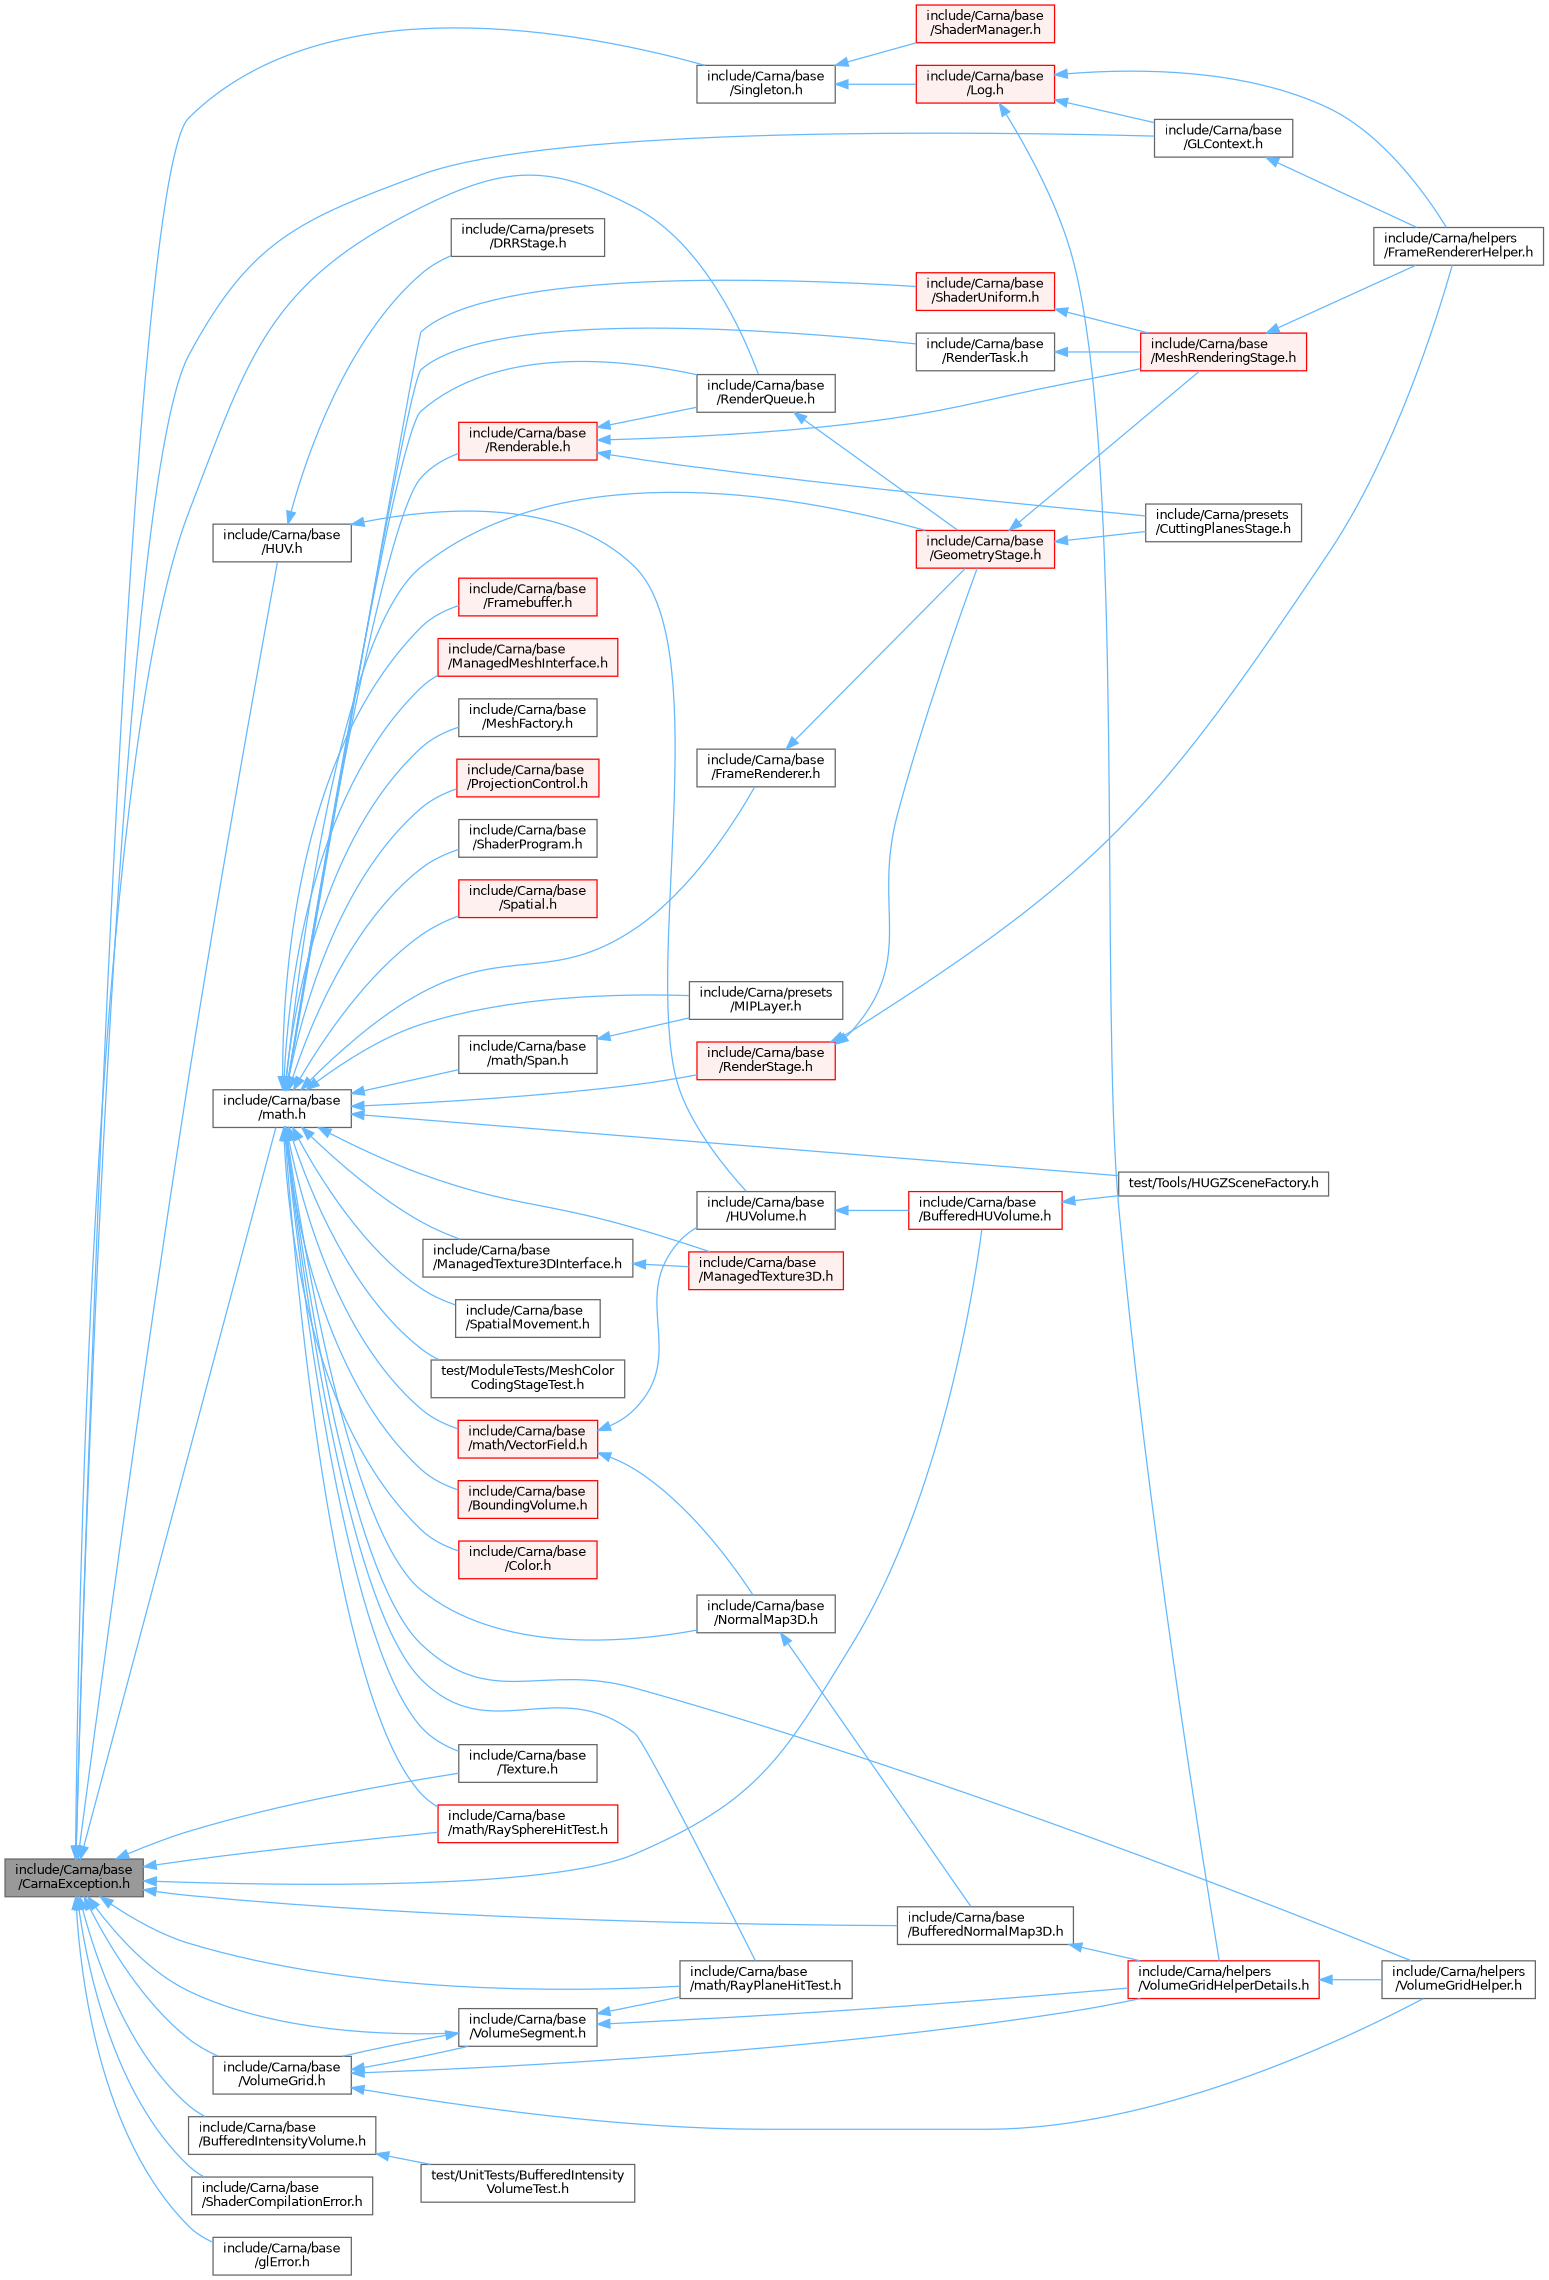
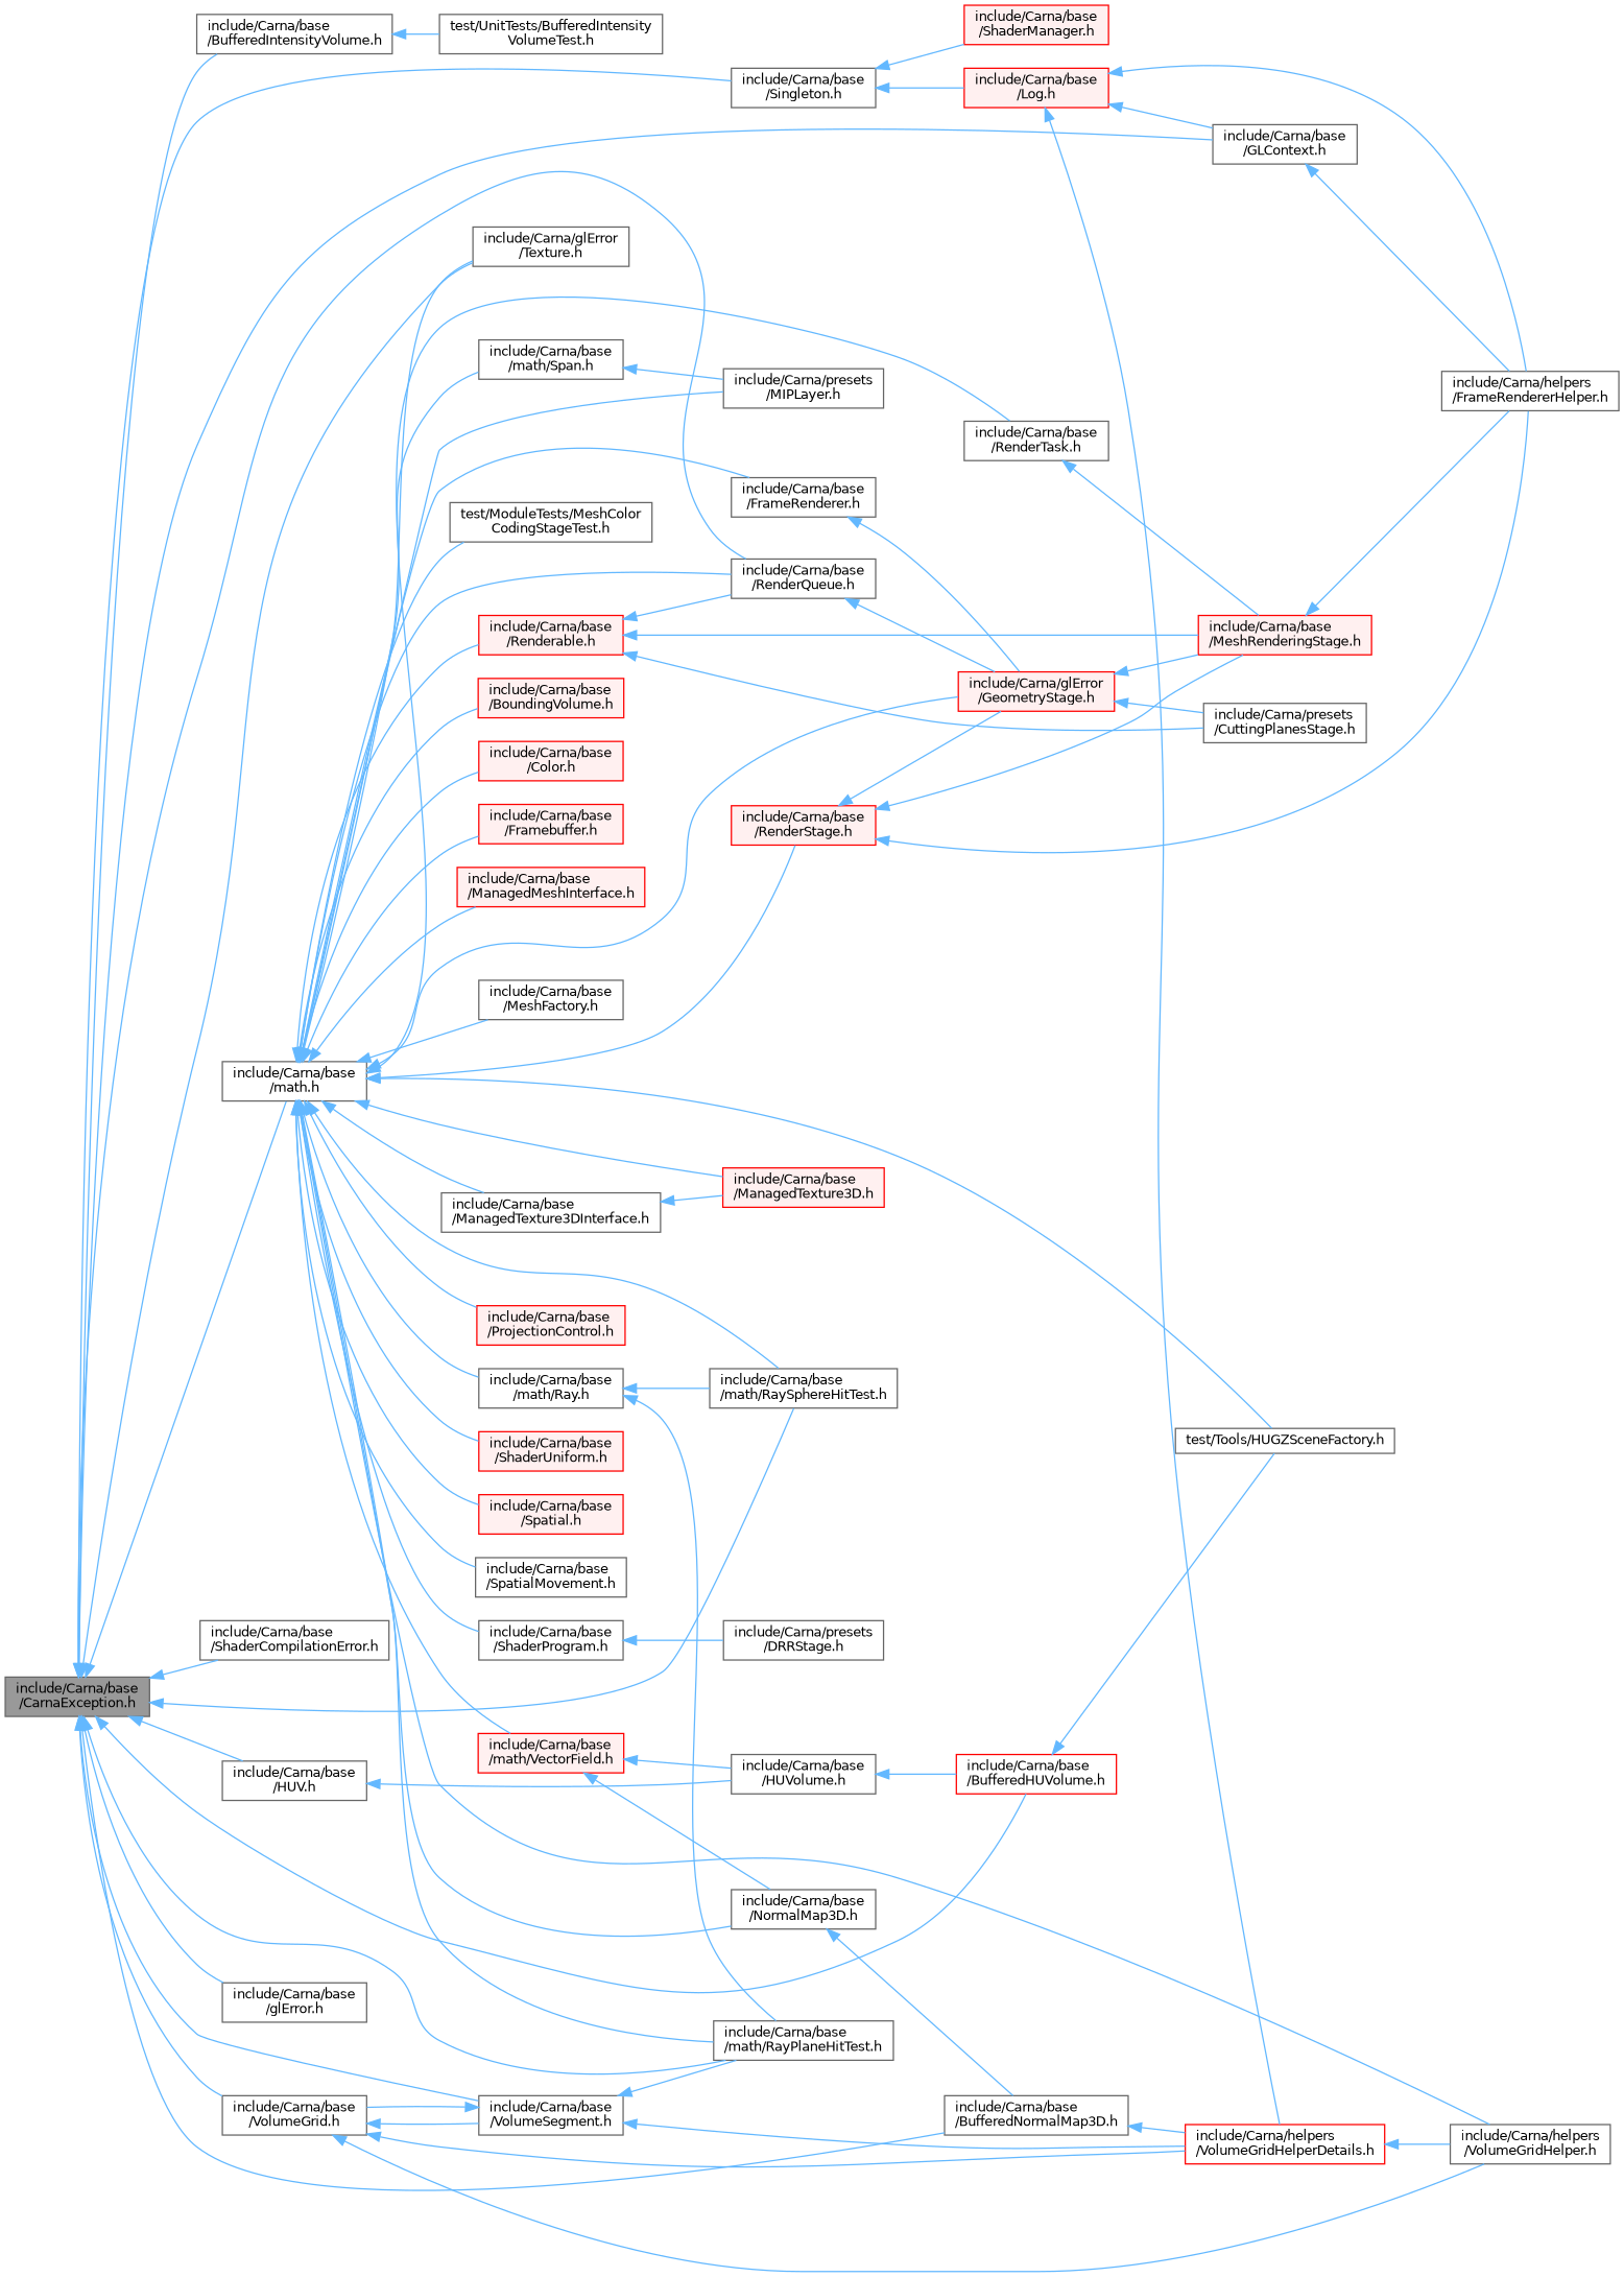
  digraph {
    rankdir=LR
    node [color=grey40 fillcolor=white fontname=Helvetica fontsize=10 shape=box style=filled]
    edge [color=steelblue1 dir=back fontname=Helvetica fontsize=10 labelfontname=Helvetica labelfontsize=10 style=solid]
    n1 [color=gray40 fillcolor=grey60 fontcolor=black height=0.2 label="include/Carna/base\l/CarnaException.h" width=0.4]
    n2 [color=red height=0.2 label="include/Carna/base\l/BufferedHUVolume.h" width=0.4]
    n3 [height=0.2 label="include/Carna/base\l/BufferedIntensityVolume.h" width=0.4]
    n4 [height=0.2 label="include/Carna/base\l/BufferedNormalMap3D.h" width=0.4]
    n5 [height=0.2 label="include/Carna/base\l/GLContext.h" width=0.4]
    n6 [height=0.2 label="include/Carna/base\l/HUV.h" width=0.4]
    n7 [height=0.2 label="include/Carna/base\l/RenderQueue.h" width=0.4]
    n8 [height=0.2 label="include/Carna/base\l/ShaderCompilationError.h" width=0.4]
    n9 [height=0.2 label="include/Carna/base\l/Singleton.h" width=0.4]
-   n10 [height=0.2 label="include/Carna/base\l/Texture.h" width=0.4]
+   n10 [height=0.2 label="include/Carna/glError\l/Texture.h" width=0.4]
    n11 [height=0.2 label="include/Carna/base\l/VolumeGrid.h" width=0.4]
    n12 [height=0.2 label="include/Carna/base\l/VolumeSegment.h" width=0.4]
    n13 [height=0.2 label="include/Carna/base\l/glError.h" width=0.4]
    n14 [height=0.2 label="include/Carna/base\l/math.h" width=0.4]
    n15 [height=0.2 label="include/Carna/base\l/math/RayPlaneHitTest.h" width=0.4]
-   n16 [color=red height=0.2 label="include/Carna/base\l/math/RaySphereHitTest.h" width=0.4]
+   n16 [height=0.2 label="include/Carna/base\l/math/RaySphereHitTest.h" width=0.4]
    n17 [height=0.2 label="test/Tools/HUGZSceneFactory.h" width=0.4]
    n18 [height=0.2 label="test/UnitTests/BufferedIntensity\lVolumeTest.h" width=0.4]
    n19 [color=red height=0.2 label="include/Carna/helpers\l/VolumeGridHelperDetails.h" width=0.4]
    n20 [height=0.2 label="include/Carna/helpers\l/FrameRendererHelper.h" width=0.4]
    n21 [height=0.2 label="include/Carna/base\l/HUVolume.h" width=0.4]
    n22 [height=0.2 label="include/Carna/presets\l/DRRStage.h" width=0.4]
-   n23 [color=red fillcolor="#FFF0F0" height=0.2 label="include/Carna/base\l/GeometryStage.h" width=0.4]
+   n23 [color=red fillcolor="#FFF0F0" height=0.2 label="include/Carna/glError\l/GeometryStage.h" width=0.4]
    n24 [color=red fillcolor="#FFF0F0" height=0.2 label="include/Carna/base\l/Log.h" width=0.4]
    n25 [color=red fillcolor="#FFF0F0" height=0.2 label="include/Carna/base\l/ShaderManager.h" width=0.4]
    n26 [height=0.2 label="include/Carna/helpers\l/VolumeGridHelper.h" width=0.4]
    n27 [color=red fillcolor="#FFF0F0" height=0.2 label="include/Carna/base\l/BoundingVolume.h" width=0.4]
    n28 [color=red fillcolor="#FFF0F0" height=0.2 label="include/Carna/base\l/Color.h" width=0.4]
    n29 [height=0.2 label="include/Carna/base\l/FrameRenderer.h" width=0.4]
    n30 [color=red fillcolor="#FFF0F0" height=0.2 label="include/Carna/base\l/Framebuffer.h" width=0.4]
    n31 [color=red fillcolor="#FFF0F0" height=0.2 label="include/Carna/base\l/ManagedMeshInterface.h" width=0.4]
    n32 [color=red fillcolor="#FFF0F0" height=0.2 label="include/Carna/base\l/ManagedTexture3D.h" width=0.4]
    n33 [height=0.2 label="include/Carna/base\l/ManagedTexture3DInterface.h" width=0.4]
    n34 [height=0.2 label="include/Carna/base\l/MeshFactory.h" width=0.4]
    n35 [height=0.2 label="include/Carna/base\l/NormalMap3D.h" width=0.4]
    n36 [color=red fillcolor="#FFF0F0" height=0.2 label="include/Carna/base\l/ProjectionControl.h" width=0.4]
    n37 [color=red fillcolor="#FFF0F0" height=0.2 label="include/Carna/base\l/RenderStage.h" width=0.4]
    n38 [height=0.2 label="include/Carna/base\l/RenderTask.h" width=0.4]
    n39 [color=red fillcolor="#FFF0F0" height=0.2 label="include/Carna/base\l/Renderable.h" width=0.4]
    n40 [height=0.2 label="include/Carna/base\l/ShaderProgram.h" width=0.4]
    n41 [color=red fillcolor="#FFF0F0" height=0.2 label="include/Carna/base\l/ShaderUniform.h" width=0.4]
    n42 [color=red fillcolor="#FFF0F0" height=0.2 label="include/Carna/base\l/Spatial.h" width=0.4]
    n43 [height=0.2 label="include/Carna/base\l/SpatialMovement.h" width=0.4]
+   n44 [height=0.2 label="include/Carna/base\l/math/Ray.h" width=0.4]
    n45 [height=0.2 label="include/Carna/base\l/math/Span.h" width=0.4]
    n46 [height=0.2 label="include/Carna/presets\l/MIPLayer.h" width=0.4]
    n47 [color=red fillcolor="#FFF0F0" height=0.2 label="include/Carna/base\l/math/VectorField.h" width=0.4]
    n48 [height=0.2 label="test/ModuleTests/MeshColor\lCodingStageTest.h" width=0.4]
    n49 [color=red fillcolor="#FFF0F0" height=0.2 label="include/Carna/base\l/MeshRenderingStage.h" width=0.4]
    n50 [height=0.2 label="include/Carna/presets\l/CuttingPlanesStage.h" width=0.4]
    n1 -> n2
    n1 -> n3
    n1 -> n4
    n1 -> n5
    n1 -> n6
    n1 -> n7
    n1 -> n8
    n1 -> n9
    n1 -> n10
    n1 -> n11
    n1 -> n12
    n1 -> n13
    n1 -> n14
    n1 -> n15
    n1 -> n16
    n2 -> n17
    n3 -> n18
    n4 -> n19
    n5 -> n20
    n6 -> n21
-   n6 -> n22
+   n40 -> n22
    n7 -> n23
    n9 -> n24
    n9 -> n25
    n11 -> n12
    n11 -> n19
    n11 -> n26
    n12 -> n11
    n12 -> n15
    n12 -> n19
    n14 -> n7
    n14 -> n10
    n14 -> n15
    n14 -> n16
    n14 -> n17
    n14 -> n23
    n14 -> n26
    n14 -> n27
    n14 -> n28
    n14 -> n29
    n14 -> n30
    n14 -> n31
    n14 -> n32
    n14 -> n33
    n14 -> n34
    n14 -> n35
    n14 -> n36
    n14 -> n37
    n14 -> n38
    n14 -> n39
    n14 -> n40
    n14 -> n41
    n14 -> n42
    n14 -> n43
+   n14 -> n44
    n14 -> n45
    n14 -> n46
    n14 -> n47
    n14 -> n48
    n19 -> n26
    n21 -> n2
    n23 -> n49
    n23 -> n50
    n24 -> n5
    n24 -> n19
    n24 -> n20
    n29 -> n23
    n33 -> n32
    n35 -> n4
    n37 -> n20
    n37 -> n23
    n38 -> n49
    n39 -> n7
    n39 -> n49
    n39 -> n50
-   n41 -> n49
+   n37 -> n49
+   n44 -> n15
+   n44 -> n16
    n45 -> n46
    n47 -> n21
    n47 -> n35
    n49 -> n20
  }
